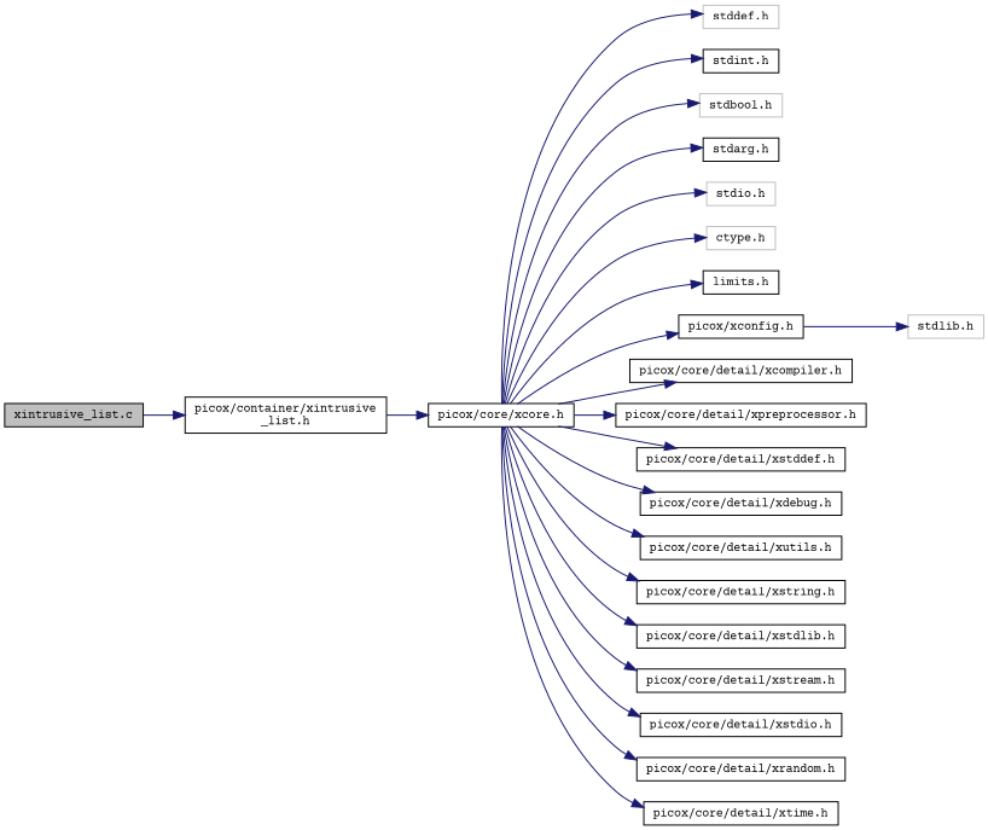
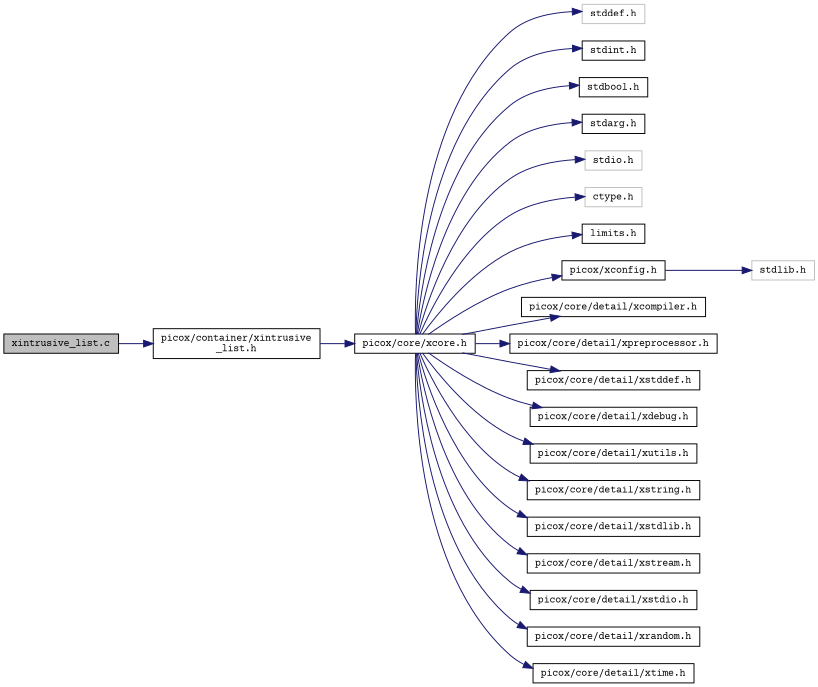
  digraph {
    fontname="Courier Prime"
    rankdir=LR
    node [color=black fillcolor=white fontname="Courier Prime" fontsize=10 shape=record style=filled]
    edge [color=midnightblue fontname="Courier Prime" fontsize=10 labelfontname=Helvetica labelfontsize=10 style=solid]
    n1 [fillcolor=grey75 fontcolor=black height=0.2 label="xintrusive_list.c" width=0.4]
    n2 [height=0.2 label="picox/container/xintrusive\l_list.h" width=0.4]
    n3 [height=0.2 label="picox/core/xcore.h" width=0.4]
    n4 [color=grey75 height=0.2 label="stddef.h" width=0.4]
    n5 [height=0.2 label="stdint.h" width=0.4]
-   n6 [color=grey75 height=0.2 label="stdbool.h" width=0.4]
+   n6 [height=0.2 label="stdbool.h" width=0.4]
    n7 [height=0.2 label="stdarg.h" width=0.4]
    n8 [color=grey75 height=0.2 label="stdio.h" width=0.4]
    n9 [color=grey75 height=0.2 label="ctype.h" width=0.4]
    n10 [height=0.2 label="limits.h" width=0.4]
    n11 [height=0.2 label="picox/xconfig.h" width=0.4]
    n12 [height=0.2 label="picox/core/detail/xcompiler.h" width=0.4]
    n13 [height=0.2 label="picox/core/detail/xpreprocessor.h" width=0.4]
    n14 [height=0.2 label="picox/core/detail/xstddef.h" width=0.4]
    n15 [height=0.2 label="picox/core/detail/xdebug.h" width=0.4]
    n16 [height=0.2 label="picox/core/detail/xutils.h" width=0.4]
    n17 [height=0.2 label="picox/core/detail/xstring.h" width=0.4]
    n18 [height=0.2 label="picox/core/detail/xstdlib.h" width=0.4]
    n19 [height=0.2 label="picox/core/detail/xstream.h" width=0.4]
    n20 [height=0.2 label="picox/core/detail/xstdio.h" width=0.4]
    n21 [height=0.2 label="picox/core/detail/xrandom.h" width=0.4]
    n22 [height=0.2 label="picox/core/detail/xtime.h" width=0.4]
    n23 [color=grey75 height=0.2 label="stdlib.h" width=0.4]
    n1 -> n2
    n2 -> n3
    n3 -> n4
    n3 -> n5
    n3 -> n6
    n3 -> n7
    n3 -> n8
    n3 -> n9
    n3 -> n10
    n3 -> n11
    n3 -> n12
    n3 -> n13
    n3 -> n14
    n3 -> n15
    n3 -> n16
    n3 -> n17
    n3 -> n18
    n3 -> n19
    n3 -> n20
    n3 -> n21
    n3 -> n22
    n11 -> n23
  }
